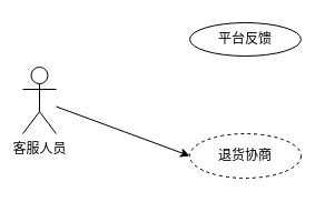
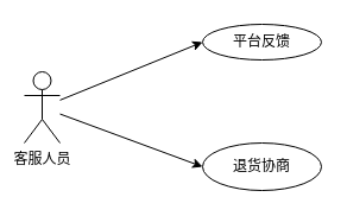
  <mxCell id="0" />
  <mxCell id="1" parent="0" />
+ <mxCell id="2" style="edgeStyle=none;rounded=0;orthogonalLoop=1;jettySize=auto;html=1;entryX=0;entryY=0.5;entryDx=0;entryDy=0;fontSize=11;" edge="1" parent="1" source="4" target="5"><mxGeometry relative="1" as="geometry" /></mxCell>
  <mxCell id="3" style="edgeStyle=none;rounded=0;orthogonalLoop=1;jettySize=auto;html=1;entryX=0;entryY=0.5;entryDx=0;entryDy=0;fontSize=11;" edge="1" parent="1" source="4" target="6"><mxGeometry relative="1" as="geometry" /></mxCell>
  <mxCell id="4" value="客服人员" style="shape=umlActor;verticalLabelPosition=bottom;verticalAlign=top;html=1;" vertex="1" parent="1"><mxGeometry x="20" y="60" width="30" height="60" as="geometry" /></mxCell>
  <mxCell id="5" value="平台反馈" style="ellipse;whiteSpace=wrap;html=1;" vertex="1" parent="1"><mxGeometry x="170" y="20" width="100" height="30" as="geometry" /></mxCell>
- <mxCell id="6" value="退货协商" style="ellipse;whiteSpace=wrap;html=1;dashed=1;" vertex="1" parent="1"><mxGeometry x="170" y="120" width="100" height="40" as="geometry" /></mxCell>
+ <mxCell id="6" value="退货协商" style="ellipse;whiteSpace=wrap;html=1;" vertex="1" parent="1"><mxGeometry x="170" y="120" width="100" height="40" as="geometry" /></mxCell>
